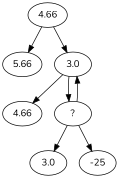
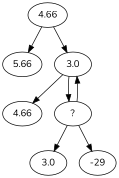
  digraph {
    fontname=Nunito
    node [fontname=Nunito]
    edge [fontname=Nunito]
    n1 [label=4.66]
    n2 [label=5.66]
    n3 [label=3.0]
    n4 [label=4.66]
    n5 [label="?"]
    n6 [label=3.0]
-   n7 [label=-25]
+   n7 [label=-29]
    n1 -> n2
    n1 -> n3
    n3 -> n4
    n3 -> n5
    n5 -> n3
    n5 -> n6
    n5 -> n7
  }
